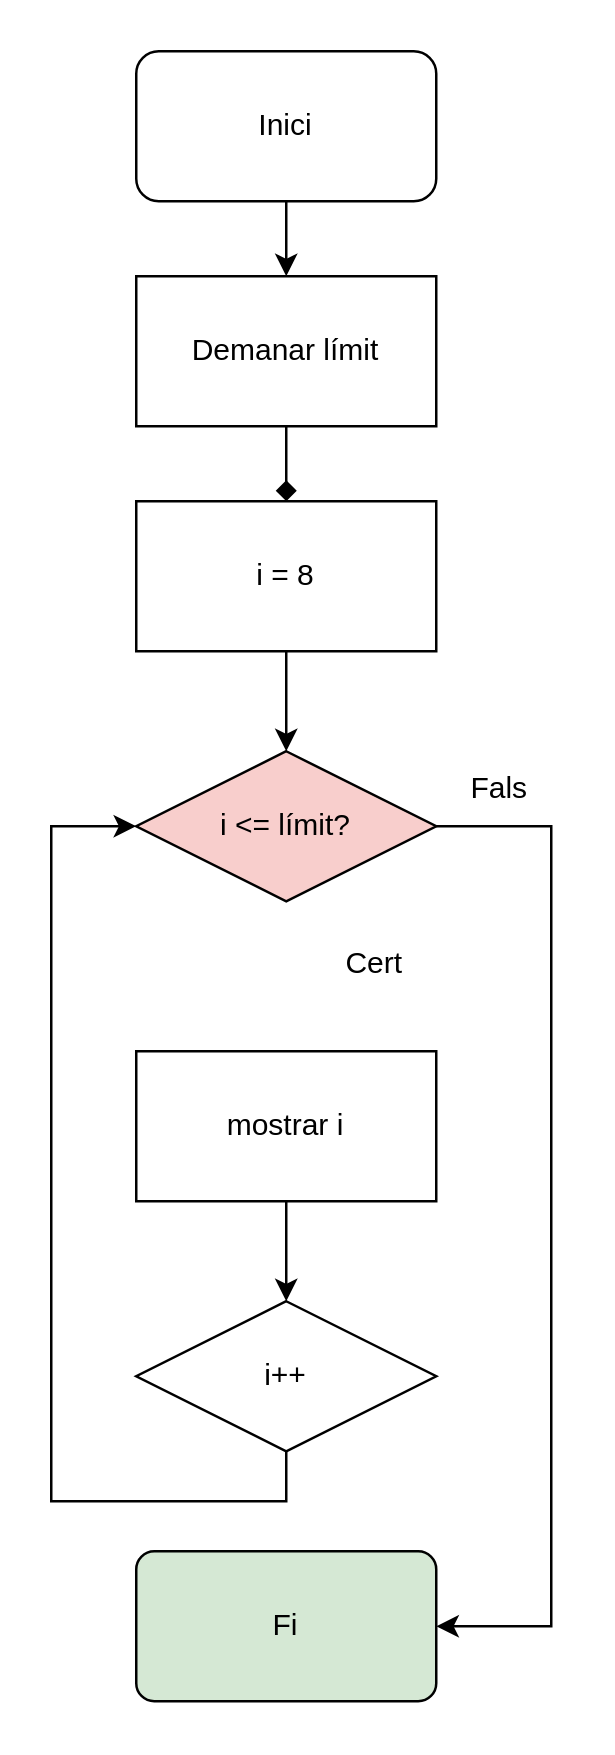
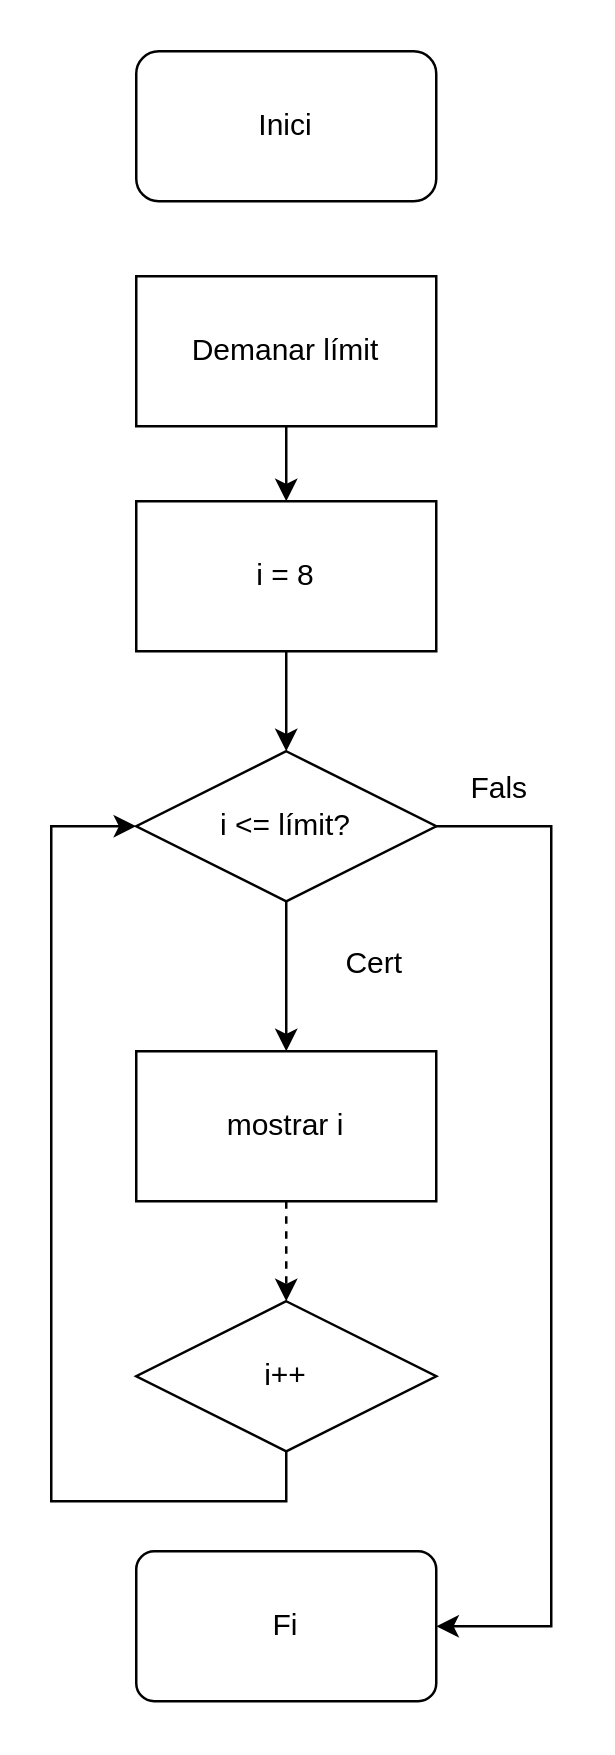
  <mxCell id="0" />
  <mxCell id="1" parent="0" />
- <mxCell id="2" style="edgeStyle=orthogonalEdgeStyle;rounded=0;orthogonalLoop=1;jettySize=auto;html=1;entryX=0.5;entryY=0;entryDx=0;entryDy=0;" parent="1" source="3" target="5" edge="1"><mxGeometry relative="1" as="geometry" /></mxCell>
  <mxCell id="3" value="&lt;div&gt;Inici&lt;/div&gt;" style="rounded=1;whiteSpace=wrap;html=1;" parent="1" vertex="1"><mxGeometry x="54" width="120" height="60" as="geometry" y="20" /></mxCell>
- <mxCell id="4" style="edgeStyle=orthogonalEdgeStyle;rounded=0;orthogonalLoop=1;jettySize=auto;html=1;entryX=0.5;entryY=0;entryDx=0;entryDy=0;endArrow=diamond;" parent="1" source="5" target="17" edge="1"><mxGeometry relative="1" as="geometry"><mxPoint x="114" y="200" as="targetPoint" /></mxGeometry></mxCell>
+ <mxCell id="4" style="edgeStyle=orthogonalEdgeStyle;rounded=0;orthogonalLoop=1;jettySize=auto;html=1;entryX=0.5;entryY=0;entryDx=0;entryDy=0;" parent="1" source="5" target="17" edge="1"><mxGeometry relative="1" as="geometry"><mxPoint x="114" y="200" as="targetPoint" /></mxGeometry></mxCell>
  <mxCell id="5" value="Demanar límit" style="rounded=0;whiteSpace=wrap;html=1;" parent="1" vertex="1"><mxGeometry x="54" y="110" width="120" height="60" as="geometry" /></mxCell>
- <mxCell id="6" value="Fi" style="whiteSpace=wrap;html=1;rounded=1;arcSize=12;fillColor=#d5e8d4;" vertex="1" parent="1"><mxGeometry x="54" y="620" width="120" height="60" as="geometry" /></mxCell>
+ <mxCell id="6" value="Fi" style="whiteSpace=wrap;html=1;rounded=1;arcSize=12;" vertex="1" parent="1"><mxGeometry x="54" y="620" width="120" height="60" as="geometry" /></mxCell>
  <mxCell id="7" value="Cert" style="text;html=1;align=center;verticalAlign=middle;resizable=0;points=[];autosize=1;strokeColor=none;fillColor=none;" vertex="1" parent="1"><mxGeometry x="124" y="370" width="50" height="30" as="geometry" /></mxCell>
  <mxCell id="8" value="Fals" style="text;html=1;align=center;verticalAlign=middle;resizable=0;points=[];autosize=1;strokeColor=none;fillColor=none;" vertex="1" parent="1"><mxGeometry x="174" y="300" width="50" height="30" as="geometry" /></mxCell>
+ <mxCell id="9" style="edgeStyle=orthogonalEdgeStyle;rounded=0;orthogonalLoop=1;jettySize=auto;html=1;entryX=0.5;entryY=0;entryDx=0;entryDy=0;" edge="1" parent="1" source="11" target="13"><mxGeometry relative="1" as="geometry" /></mxCell>
  <mxCell id="10" style="edgeStyle=orthogonalEdgeStyle;rounded=0;orthogonalLoop=1;jettySize=auto;html=1;exitX=1;exitY=0.5;exitDx=0;exitDy=0;entryX=1;entryY=0.5;entryDx=0;entryDy=0;" edge="1" parent="1" source="11" target="6"><mxGeometry relative="1" as="geometry"><mxPoint x="220" y="600" as="targetPoint" /><Array as="points"><mxPoint x="220" y="330" /><mxPoint x="220" y="650" /></Array></mxGeometry></mxCell>
- <mxCell id="11" value="i &amp;lt;= límit?" style="rhombus;whiteSpace=wrap;html=1;fillColor=#f8cecc;" vertex="1" parent="1"><mxGeometry x="54" y="300" width="120" height="60" as="geometry" /></mxCell>
- <mxCell id="12" style="edgeStyle=orthogonalEdgeStyle;rounded=0;orthogonalLoop=1;jettySize=auto;html=1;entryX=0.5;entryY=0;entryDx=0;entryDy=0;" edge="1" parent="1" source="13" target="15"><mxGeometry relative="1" as="geometry" /></mxCell>
+ <mxCell id="11" value="i &amp;lt;= límit?" style="rhombus;whiteSpace=wrap;html=1;" vertex="1" parent="1"><mxGeometry x="54" y="300" width="120" height="60" as="geometry" /></mxCell>
+ <mxCell id="12" style="edgeStyle=orthogonalEdgeStyle;rounded=0;orthogonalLoop=1;jettySize=auto;html=1;entryX=0.5;entryY=0;entryDx=0;entryDy=0;dashed=1;" edge="1" parent="1" source="13" target="15"><mxGeometry relative="1" as="geometry" /></mxCell>
  <mxCell id="13" value="mostrar i" style="rounded=0;whiteSpace=wrap;html=1;" vertex="1" parent="1"><mxGeometry x="54" y="420" width="120" height="60" as="geometry" /></mxCell>
  <mxCell id="14" style="edgeStyle=orthogonalEdgeStyle;rounded=0;orthogonalLoop=1;jettySize=auto;html=1;entryX=0;entryY=0.5;entryDx=0;entryDy=0;exitX=0.5;exitY=1;exitDx=0;exitDy=0;" edge="1" parent="1" source="15" target="11"><mxGeometry relative="1" as="geometry"><Array as="points"><mxPoint x="114" y="600" /><mxPoint x="20" y="600" /><mxPoint x="20" y="330" /></Array></mxGeometry></mxCell>
  <mxCell id="15" value="i++" style="rhombus;whiteSpace=wrap;html=1;" vertex="1" parent="1"><mxGeometry x="54" y="520" width="120" height="60" as="geometry" /></mxCell>
  <mxCell id="16" style="edgeStyle=orthogonalEdgeStyle;rounded=0;orthogonalLoop=1;jettySize=auto;html=1;exitX=0.5;exitY=1;exitDx=0;exitDy=0;entryX=0.5;entryY=0;entryDx=0;entryDy=0;" edge="1" parent="1" source="17" target="11"><mxGeometry relative="1" as="geometry" /></mxCell>
  <mxCell id="17" value="i = 8" style="whiteSpace=wrap;html=1;rounded=0;" vertex="1" parent="1"><mxGeometry x="54" y="200" width="120" height="60" as="geometry" /></mxCell>
